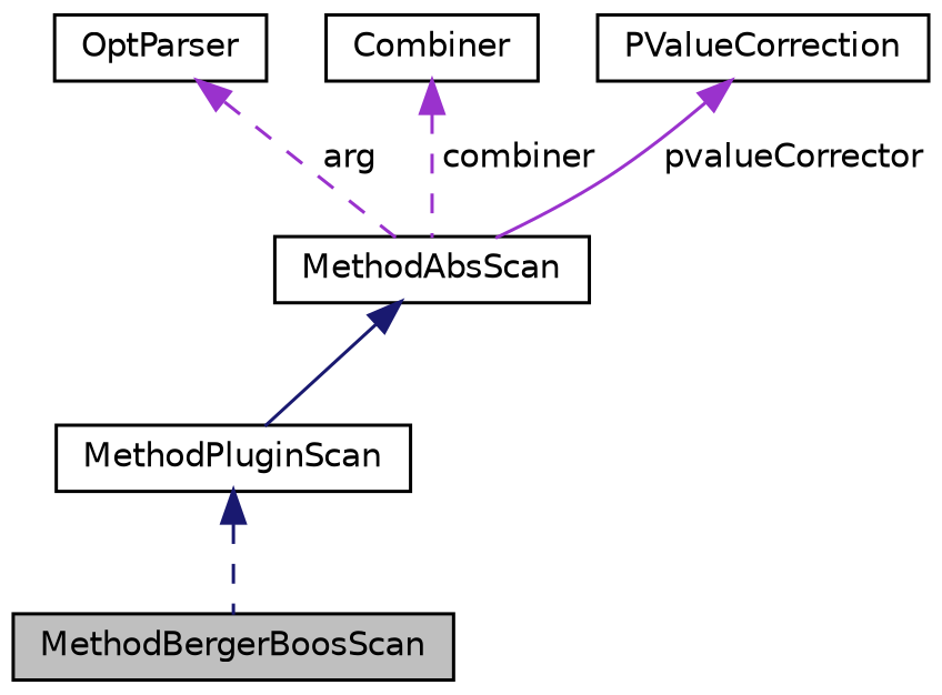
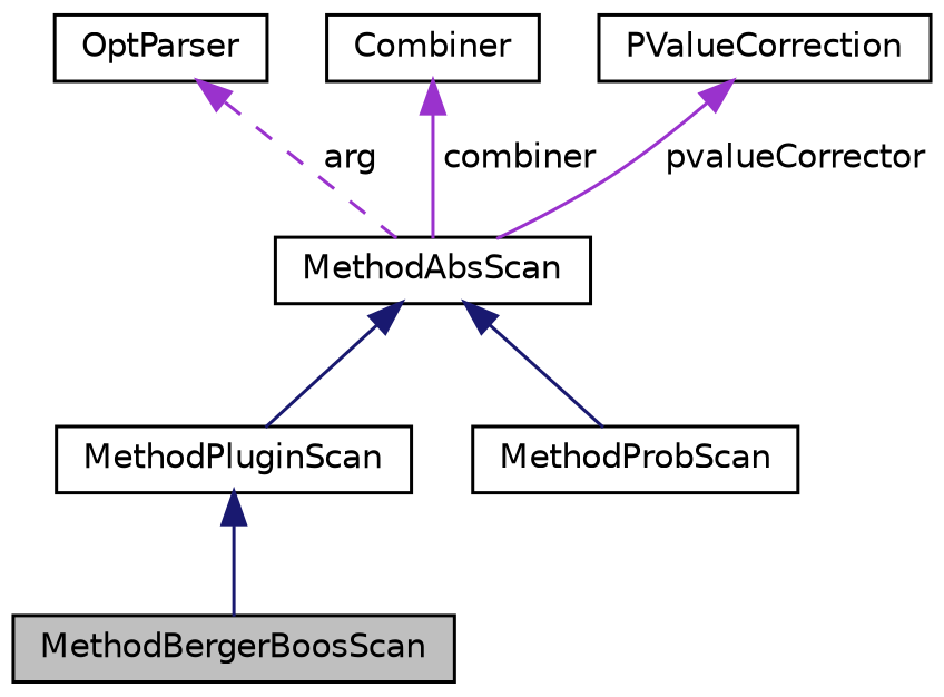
  digraph {
    node [color=black fillcolor=white fontname=Helvetica fontsize=10 shape=record style=filled]
    edge [color=midnightblue dir=back fontname=Helvetica fontsize=10 labelfontname=Helvetica labelfontsize=10 style=solid]
    n1 [fillcolor=grey75 fontcolor=black height=0.2 label=MethodBergerBoosScan width=0.4]
    n2 [height=0.2 label=MethodPluginScan width=0.4]
    n3 [height=0.2 label=MethodAbsScan width=0.4]
+   n4 [height=0.2 label=MethodProbScan width=0.4]
    n5 [height=0.2 label=OptParser width=0.4]
    n6 [height=0.2 label=Combiner width=0.4]
    n7 [height=0.2 label=PValueCorrection width=0.4]
-   n2 -> n1 [style=dashed]
+   n2 -> n1
    n3 -> n2
+   n3 -> n4
    n5 -> n3 [color=darkorchid3 label=" arg" style=dashed]
-   n6 -> n3 [color=darkorchid3 label=" combiner" style=dashed]
+   n6 -> n3 [color=darkorchid3 label=" combiner"]
    n7 -> n3 [color=darkorchid3 label=" pvalueCorrector"]
  }
